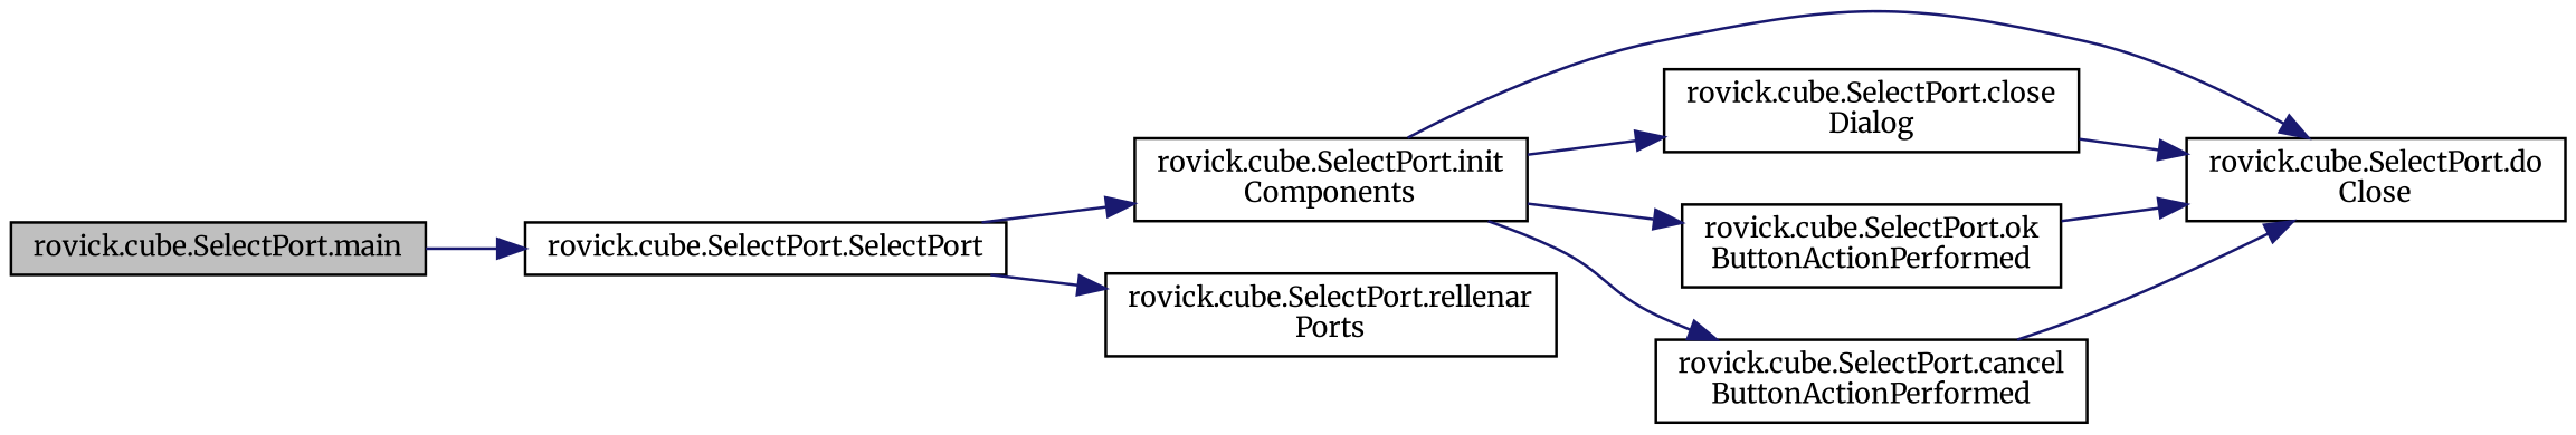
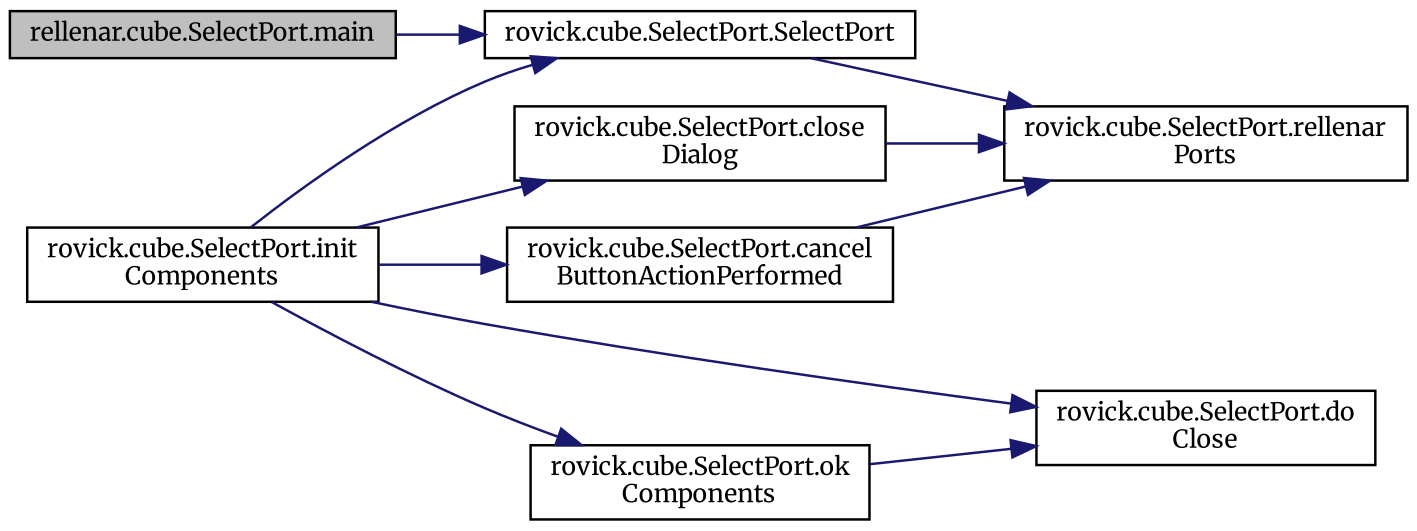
  digraph {
    fontname=Merriweather
    rankdir=LR
    node [color=black fillcolor=white fontname=Merriweather fontsize=10 shape=record style=filled]
    edge [color=midnightblue fontname=Merriweather fontsize=10 labelfontname=Helvetica labelfontsize=10 style=solid]
-   n1 [fillcolor=grey75 fontcolor=black height=0.2 label="rovick.cube.SelectPort.main" width=0.4]
+   n1 [fillcolor=grey75 fontcolor=black height=0.2 label="rellenar.cube.SelectPort.main" width=0.4]
    n2 [height=0.2 label="rovick.cube.SelectPort.SelectPort" width=0.4]
    n3 [height=0.2 label="rovick.cube.SelectPort.init\lComponents" width=0.4]
    n4 [height=0.2 label="rovick.cube.SelectPort.rellenar\lPorts" width=0.4]
    n5 [height=0.2 label="rovick.cube.SelectPort.do\lClose" width=0.4]
    n6 [height=0.2 label="rovick.cube.SelectPort.close\lDialog" width=0.4]
-   n7 [height=0.2 label="rovick.cube.SelectPort.ok\lButtonActionPerformed" width=0.4]
+   n7 [height=0.2 label="rovick.cube.SelectPort.ok\lComponents" width=0.4]
    n8 [height=0.2 label="rovick.cube.SelectPort.cancel\lButtonActionPerformed" width=0.4]
    n1 -> n2
-   n2 -> n3
+   n3 -> n2
    n2 -> n4
    n3 -> n5
    n3 -> n6
    n3 -> n7
    n3 -> n8
-   n6 -> n5
+   n6 -> n4
    n7 -> n5
-   n8 -> n5
+   n8 -> n4
  }
